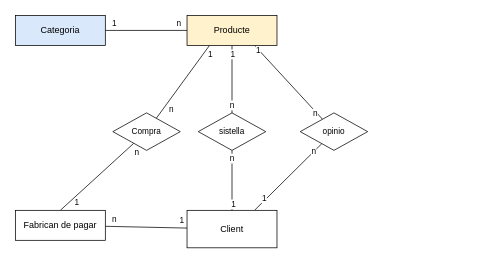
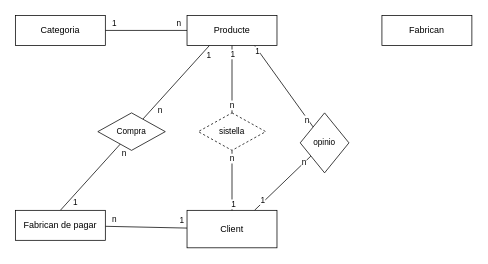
  <mxCell id="0" />
  <mxCell id="1" parent="0" />
  <mxCell id="2" style="edgeStyle=none;shape=connector;rounded=0;orthogonalLoop=1;jettySize=auto;html=1;labelBackgroundColor=default;strokeColor=default;fontFamily=Helvetica;fontSize=11;fontColor=default;endArrow=none;endFill=0;exitX=0.25;exitY=1;exitDx=0;exitDy=0;" parent="1" source="11" target="23" edge="1"><mxGeometry relative="1" as="geometry" /></mxCell>
  <mxCell id="3" value="n" style="edgeLabel;html=1;align=center;verticalAlign=middle;resizable=0;points=[];fontSize=11;fontFamily=Helvetica;fontColor=default;" parent="2" vertex="1" connectable="0"><mxGeometry x="0.712" y="2" relative="1" as="geometry"><mxPoint x="8" as="offset" /></mxGeometry></mxCell>
  <mxCell id="4" value="1" style="edgeLabel;html=1;align=center;verticalAlign=middle;resizable=0;points=[];fontSize=11;fontFamily=Helvetica;fontColor=default;" parent="2" vertex="1" connectable="0"><mxGeometry x="-0.728" y="-2" relative="1" as="geometry"><mxPoint x="12" as="offset" /></mxGeometry></mxCell>
  <mxCell id="5" style="edgeStyle=none;shape=connector;rounded=0;orthogonalLoop=1;jettySize=auto;html=1;exitX=0.75;exitY=1;exitDx=0;exitDy=0;labelBackgroundColor=default;strokeColor=default;fontFamily=Helvetica;fontSize=11;fontColor=default;endArrow=none;endFill=0;" parent="1" source="11" target="29" edge="1"><mxGeometry relative="1" as="geometry"><mxPoint x="532.763" y="151.798" as="targetPoint" /></mxGeometry></mxCell>
  <mxCell id="6" value="n" style="edgeLabel;html=1;align=center;verticalAlign=middle;resizable=0;points=[];fontSize=11;fontFamily=Helvetica;fontColor=default;" parent="5" vertex="1" connectable="0"><mxGeometry x="0.813" y="-2" relative="1" as="geometry"><mxPoint as="offset" /></mxGeometry></mxCell>
  <mxCell id="7" value="1" style="edgeLabel;html=1;align=center;verticalAlign=middle;resizable=0;points=[];fontSize=11;fontFamily=Helvetica;fontColor=default;" parent="5" vertex="1" connectable="0"><mxGeometry x="-0.874" y="-1" relative="1" as="geometry"><mxPoint as="offset" /></mxGeometry></mxCell>
  <mxCell id="8" style="edgeStyle=none;shape=connector;rounded=0;orthogonalLoop=1;jettySize=auto;html=1;exitX=0.5;exitY=1;exitDx=0;exitDy=0;labelBackgroundColor=default;strokeColor=default;fontFamily=Helvetica;fontSize=11;fontColor=default;endArrow=none;endFill=0;" parent="1" source="11" target="33" edge="1"><mxGeometry relative="1" as="geometry" /></mxCell>
  <mxCell id="9" value="n" style="edgeLabel;html=1;align=center;verticalAlign=middle;resizable=0;points=[];fontSize=11;fontFamily=Helvetica;fontColor=default;" parent="8" vertex="1" connectable="0"><mxGeometry x="0.751" y="-1" relative="1" as="geometry"><mxPoint as="offset" /></mxGeometry></mxCell>
  <mxCell id="10" value="1" style="edgeLabel;html=1;align=center;verticalAlign=middle;resizable=0;points=[];fontSize=11;fontFamily=Helvetica;fontColor=default;" parent="8" vertex="1" connectable="0"><mxGeometry x="-0.766" relative="1" as="geometry"><mxPoint as="offset" /></mxGeometry></mxCell>
- <mxCell id="11" value="Producte" style="rounded=0;whiteSpace=wrap;html=1;fillColor=#fff2cc;" parent="1" vertex="1"><mxGeometry x="249" y="20" width="120" height="40" as="geometry" /></mxCell>
+ <mxCell id="11" value="Producte" style="rounded=0;whiteSpace=wrap;html=1;" parent="1" vertex="1"><mxGeometry x="249" y="20" width="120" height="40" as="geometry" /></mxCell>
+ <mxCell id="12" value="Fabrican" style="rounded=0;whiteSpace=wrap;html=1;" parent="1" vertex="1"><mxGeometry x="509" y="20" width="120" height="40" as="geometry" /></mxCell>
  <mxCell id="13" style="edgeStyle=none;shape=connector;rounded=0;orthogonalLoop=1;jettySize=auto;html=1;labelBackgroundColor=default;strokeColor=default;fontFamily=Helvetica;fontSize=11;fontColor=default;endArrow=none;endFill=0;" parent="1" source="19" target="24" edge="1"><mxGeometry relative="1" as="geometry" /></mxCell>
  <mxCell id="14" value="n" style="edgeLabel;html=1;align=center;verticalAlign=middle;resizable=0;points=[];fontSize=11;fontFamily=Helvetica;fontColor=default;" parent="13" vertex="1" connectable="0"><mxGeometry x="0.806" y="-1" relative="1" as="geometry"><mxPoint y="-9" as="offset" /></mxGeometry></mxCell>
  <mxCell id="15" value="1" style="edgeLabel;html=1;align=center;verticalAlign=middle;resizable=0;points=[];fontSize=11;fontFamily=Helvetica;fontColor=default;" parent="13" vertex="1" connectable="0"><mxGeometry x="-0.854" y="-1" relative="1" as="geometry"><mxPoint y="-9" as="offset" /></mxGeometry></mxCell>
  <mxCell id="16" style="edgeStyle=none;shape=connector;rounded=0;orthogonalLoop=1;jettySize=auto;html=1;labelBackgroundColor=default;strokeColor=default;fontFamily=Helvetica;fontSize=11;fontColor=default;endArrow=none;endFill=0;exitX=0.75;exitY=0;exitDx=0;exitDy=0;" parent="1" source="19" target="29" edge="1"><mxGeometry relative="1" as="geometry" /></mxCell>
  <mxCell id="17" value="n" style="edgeLabel;html=1;align=center;verticalAlign=middle;resizable=0;points=[];fontSize=11;fontFamily=Helvetica;fontColor=default;" parent="16" vertex="1" connectable="0"><mxGeometry x="0.76" y="1" relative="1" as="geometry"><mxPoint as="offset" /></mxGeometry></mxCell>
  <mxCell id="18" value="1" style="edgeLabel;html=1;align=center;verticalAlign=middle;resizable=0;points=[];fontSize=11;fontFamily=Helvetica;fontColor=default;" parent="16" vertex="1" connectable="0"><mxGeometry x="-0.681" y="3" relative="1" as="geometry"><mxPoint as="offset" /></mxGeometry></mxCell>
  <mxCell id="19" value="Client" style="rounded=0;whiteSpace=wrap;html=1;" parent="1" vertex="1"><mxGeometry x="249" y="280" width="120" height="50" as="geometry" /></mxCell>
  <mxCell id="20" style="edgeStyle=none;shape=connector;rounded=0;orthogonalLoop=1;jettySize=auto;html=1;labelBackgroundColor=default;strokeColor=default;fontFamily=Helvetica;fontSize=11;fontColor=default;endArrow=none;endFill=0;" parent="1" source="23" edge="1"><mxGeometry relative="1" as="geometry"><mxPoint x="80" y="280" as="targetPoint" /></mxGeometry></mxCell>
  <mxCell id="21" value="n" style="edgeLabel;html=1;align=center;verticalAlign=middle;resizable=0;points=[];fontSize=11;fontFamily=Helvetica;fontColor=default;" parent="20" vertex="1" connectable="0"><mxGeometry x="-0.871" y="1" relative="1" as="geometry"><mxPoint x="9" y="5" as="offset" /></mxGeometry></mxCell>
  <mxCell id="22" value="1" style="edgeLabel;html=1;align=center;verticalAlign=middle;resizable=0;points=[];fontSize=11;fontFamily=Helvetica;fontColor=default;" parent="20" vertex="1" connectable="0"><mxGeometry x="0.749" y="1" relative="1" as="geometry"><mxPoint x="9" as="offset" /></mxGeometry></mxCell>
- <mxCell id="23" value="Compra" style="rhombus;whiteSpace=wrap;html=1;fontFamily=Helvetica;fontSize=11;fontColor=default;" parent="1" vertex="1"><mxGeometry x="150" y="150" width="90" height="50" as="geometry" /></mxCell>
+ <mxCell id="23" value="Compra" style="rhombus;whiteSpace=wrap;html=1;fontFamily=Helvetica;fontSize=11;fontColor=default;" parent="1" vertex="1"><mxGeometry x="130" y="150" width="90" height="50" as="geometry" /></mxCell>
  <mxCell id="24" value="Fabrican de pagar" style="rounded=0;whiteSpace=wrap;html=1;" parent="1" vertex="1"><mxGeometry x="20" y="280" width="120" height="40" as="geometry" /></mxCell>
  <mxCell id="25" style="edgeStyle=none;shape=connector;rounded=0;orthogonalLoop=1;jettySize=auto;html=1;exitX=1;exitY=0.5;exitDx=0;exitDy=0;labelBackgroundColor=default;strokeColor=default;fontFamily=Helvetica;fontSize=11;fontColor=default;endArrow=none;endFill=0;" parent="1" source="28" target="11" edge="1"><mxGeometry relative="1" as="geometry" /></mxCell>
  <mxCell id="26" value="1" style="edgeLabel;html=1;align=center;verticalAlign=middle;resizable=0;points=[];fontSize=11;fontFamily=Helvetica;fontColor=default;" parent="25" vertex="1" connectable="0"><mxGeometry x="-0.798" y="1" relative="1" as="geometry"><mxPoint y="-9" as="offset" /></mxGeometry></mxCell>
  <mxCell id="27" value="n" style="edgeLabel;html=1;align=center;verticalAlign=middle;resizable=0;points=[];fontSize=11;fontFamily=Helvetica;fontColor=default;" parent="25" vertex="1" connectable="0"><mxGeometry x="0.776" y="1" relative="1" as="geometry"><mxPoint y="-9" as="offset" /></mxGeometry></mxCell>
- <mxCell id="28" value="Categoria" style="rounded=0;whiteSpace=wrap;html=1;fillColor=#dae8fc;" parent="1" vertex="1"><mxGeometry x="20" y="20" width="120" height="40" as="geometry" /></mxCell>
- <mxCell id="29" value="opinio" style="rhombus;whiteSpace=wrap;html=1;fontFamily=Helvetica;fontSize=11;fontColor=default;" parent="1" vertex="1"><mxGeometry x="400" y="150" width="90" height="50" as="geometry" /></mxCell>
+ <mxCell id="28" value="Categoria" style="rounded=0;whiteSpace=wrap;html=1;" parent="1" vertex="1"><mxGeometry x="20" y="20" width="120" height="40" as="geometry" /></mxCell>
+ <mxCell id="29" value="opinio" style="rhombus;whiteSpace=wrap;html=1;fontFamily=Helvetica;fontSize=11;fontColor=default;" parent="1" vertex="1"><mxGeometry x="400" y="150" width="65" height="80" as="geometry" /></mxCell>
  <mxCell id="30" style="edgeStyle=none;shape=connector;rounded=0;orthogonalLoop=1;jettySize=auto;html=1;labelBackgroundColor=default;strokeColor=default;fontFamily=Helvetica;fontSize=11;fontColor=default;endArrow=none;endFill=0;" parent="1" source="33" target="19" edge="1"><mxGeometry relative="1" as="geometry" /></mxCell>
  <mxCell id="31" value="n" style="edgeLabel;html=1;align=center;verticalAlign=middle;resizable=0;points=[];fontSize=11;fontFamily=Helvetica;fontColor=default;" parent="30" vertex="1" connectable="0"><mxGeometry x="-0.742" y="-1" relative="1" as="geometry"><mxPoint as="offset" /></mxGeometry></mxCell>
  <mxCell id="32" value="1" style="edgeLabel;html=1;align=center;verticalAlign=middle;resizable=0;points=[];fontSize=11;fontFamily=Helvetica;fontColor=default;" parent="30" vertex="1" connectable="0"><mxGeometry x="0.771" y="1" relative="1" as="geometry"><mxPoint as="offset" /></mxGeometry></mxCell>
- <mxCell id="33" value="sistella" style="rhombus;whiteSpace=wrap;html=1;fontFamily=Helvetica;fontSize=11;fontColor=default;" parent="1" vertex="1"><mxGeometry x="264" y="150" width="90" height="50" as="geometry" /></mxCell>
+ <mxCell id="33" value="sistella" style="rhombus;whiteSpace=wrap;html=1;fontFamily=Helvetica;fontSize=11;fontColor=default;dashed=1;" parent="1" vertex="1"><mxGeometry x="264" y="150" width="90" height="50" as="geometry" /></mxCell>
